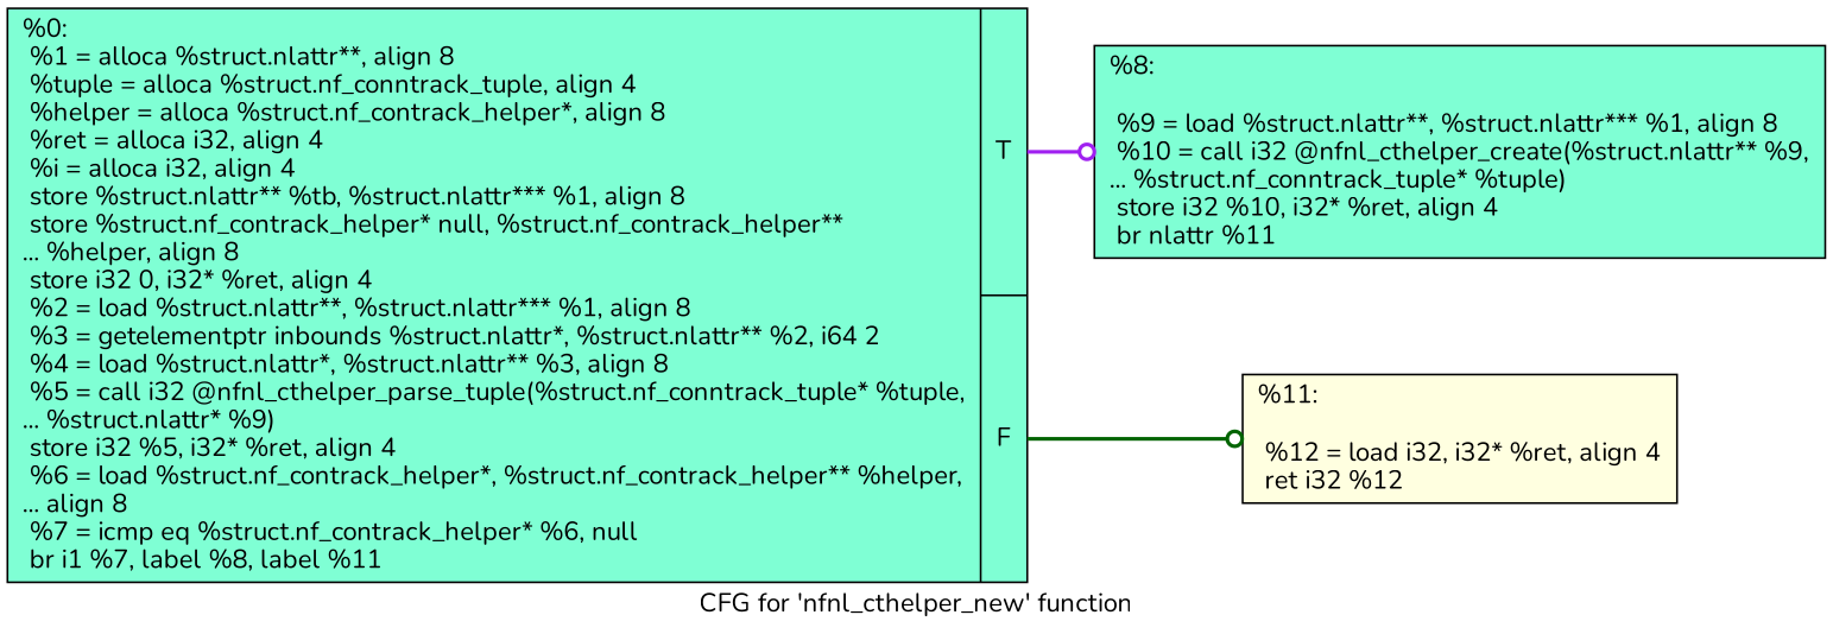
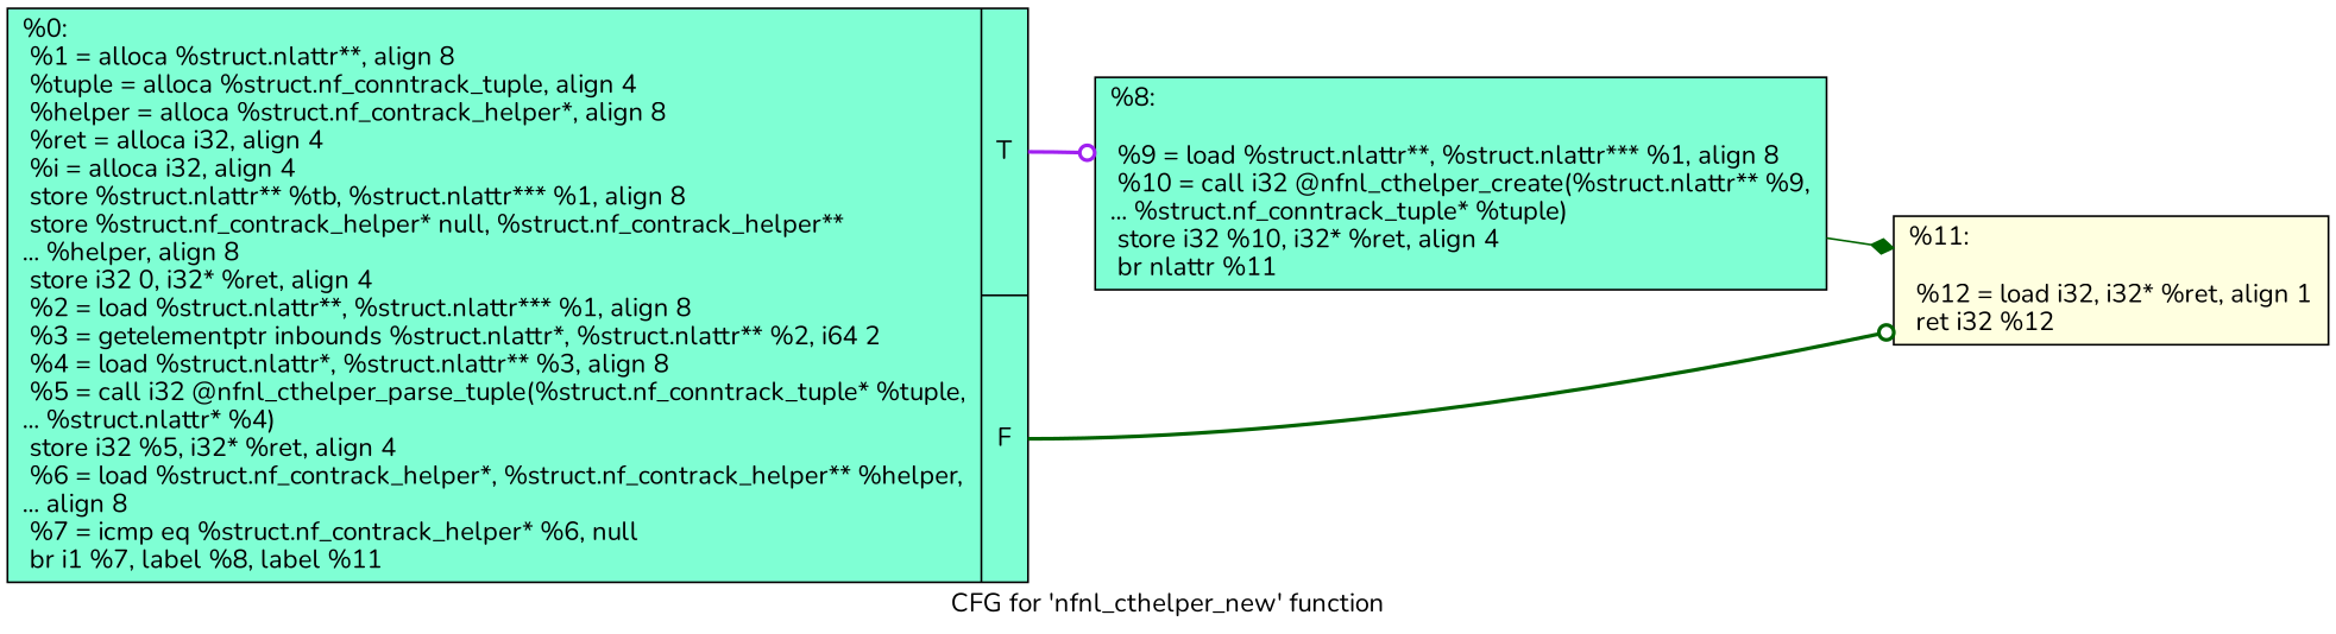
  digraph {
    fontname=Nunito
    label="CFG for 'nfnl_cthelper_new' function"
    rankdir=LR
    node [fillcolor=aquamarine fontname=Nunito shape=record style=filled]
    edge [arrowhead=odot color=darkgreen fontname=Nunito style=bold]
-   n1 [label="{%0:\l  %1 = alloca %struct.nlattr**, align 8\l  %tuple = alloca %struct.nf_conntrack_tuple, align 4\l  %helper = alloca %struct.nf_contrack_helper*, align 8\l  %ret = alloca i32, align 4\l  %i = alloca i32, align 4\l  store %struct.nlattr** %tb, %struct.nlattr*** %1, align 8\l  store %struct.nf_contrack_helper* null, %struct.nf_contrack_helper**\l... %helper, align 8\l  store i32 0, i32* %ret, align 4\l  %2 = load %struct.nlattr**, %struct.nlattr*** %1, align 8\l  %3 = getelementptr inbounds %struct.nlattr*, %struct.nlattr** %2, i64 2\l  %4 = load %struct.nlattr*, %struct.nlattr** %3, align 8\l  %5 = call i32 @nfnl_cthelper_parse_tuple(%struct.nf_conntrack_tuple* %tuple,\l... %struct.nlattr* %9)\l  store i32 %5, i32* %ret, align 4\l  %6 = load %struct.nf_contrack_helper*, %struct.nf_contrack_helper** %helper,\l... align 8\l  %7 = icmp eq %struct.nf_contrack_helper* %6, null\l  br i1 %7, label %8, label %11\l|{<s0>T|<s1>F}}"]
+   n1 [label="{%0:\l  %1 = alloca %struct.nlattr**, align 8\l  %tuple = alloca %struct.nf_conntrack_tuple, align 4\l  %helper = alloca %struct.nf_contrack_helper*, align 8\l  %ret = alloca i32, align 4\l  %i = alloca i32, align 4\l  store %struct.nlattr** %tb, %struct.nlattr*** %1, align 8\l  store %struct.nf_contrack_helper* null, %struct.nf_contrack_helper**\l... %helper, align 8\l  store i32 0, i32* %ret, align 4\l  %2 = load %struct.nlattr**, %struct.nlattr*** %1, align 8\l  %3 = getelementptr inbounds %struct.nlattr*, %struct.nlattr** %2, i64 2\l  %4 = load %struct.nlattr*, %struct.nlattr** %3, align 8\l  %5 = call i32 @nfnl_cthelper_parse_tuple(%struct.nf_conntrack_tuple* %tuple,\l... %struct.nlattr* %4)\l  store i32 %5, i32* %ret, align 4\l  %6 = load %struct.nf_contrack_helper*, %struct.nf_contrack_helper** %helper,\l... align 8\l  %7 = icmp eq %struct.nf_contrack_helper* %6, null\l  br i1 %7, label %8, label %11\l|{<s0>T|<s1>F}}"]
    n2 [label="{%8:\l\l  %9 = load %struct.nlattr**, %struct.nlattr*** %1, align 8\l  %10 = call i32 @nfnl_cthelper_create(%struct.nlattr** %9,\l... %struct.nf_conntrack_tuple* %tuple)\l  store i32 %10, i32* %ret, align 4\l  br nlattr %11\l}"]
-   n3 [fillcolor=lightyellow label="{%11:\l\l  %12 = load i32, i32* %ret, align 4\l  ret i32 %12\l}"]
+   n3 [fillcolor=lightyellow label="{%11:\l\l  %12 = load i32, i32* %ret, align 1\l  ret i32 %12\l}"]
    n1 -> n2 [color=purple tailport=s0]
    n1 -> n3 [tailport=s1]
+   n2 -> n3 [arrowhead=diamond style=solid]
  }
